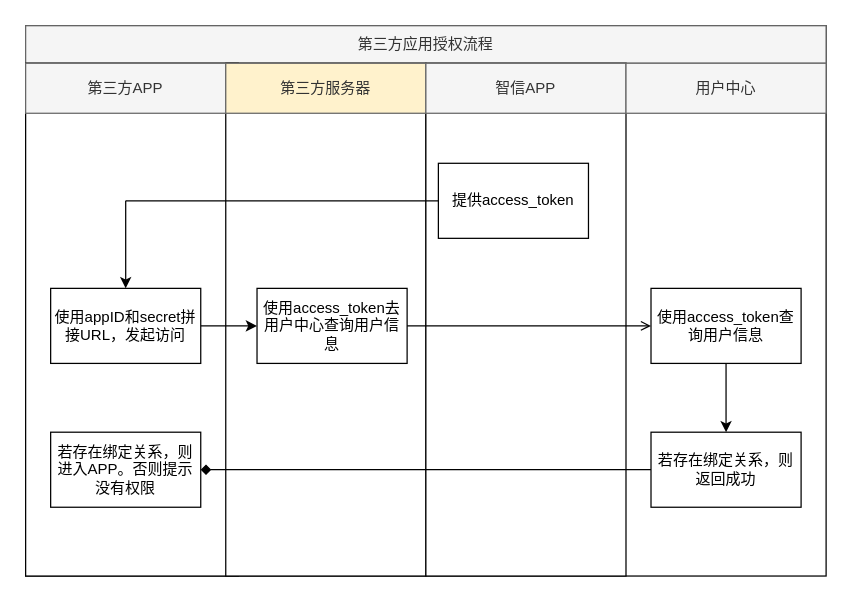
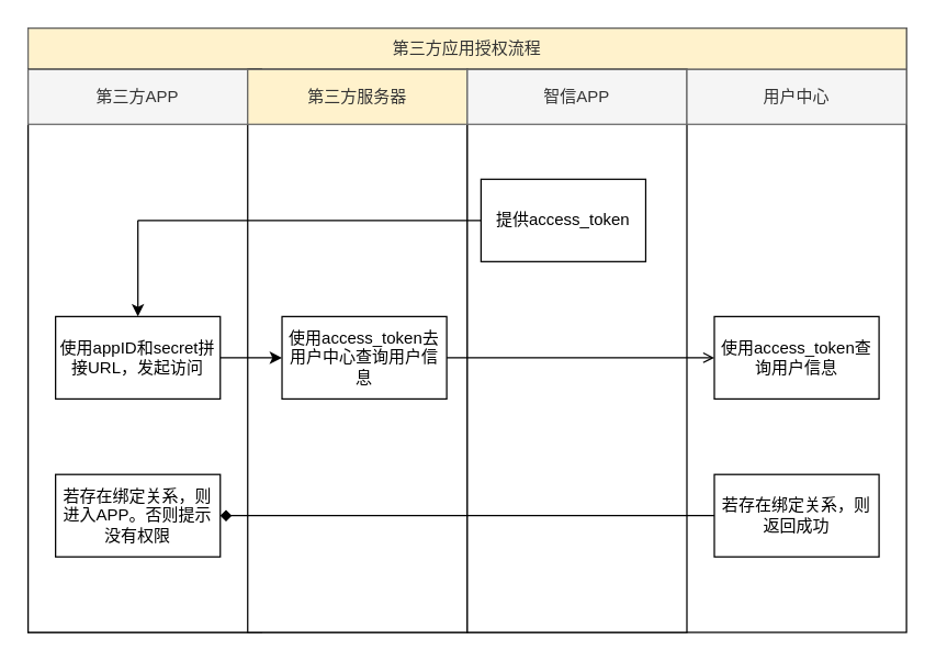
  <mxCell id="0" />
  <mxCell id="1" parent="0" />
  <mxCell id="2" value="" style="rounded=0;whiteSpace=wrap;html=1;" vertex="1" parent="1"><mxGeometry x="20" y="20" width="640" height="440" as="geometry" /></mxCell>
- <mxCell id="3" value="第三方应用授权流程" style="rounded=0;whiteSpace=wrap;html=1;fillColor=#f5f5f5;strokeColor=#666666;fontColor=#333333;" vertex="1" parent="1"><mxGeometry x="20" y="20" width="640" height="30" as="geometry" /></mxCell>
+ <mxCell id="3" value="第三方应用授权流程" style="rounded=0;whiteSpace=wrap;html=1;fillColor=#fff2cc;strokeColor=#666666;fontColor=#333333;" vertex="1" parent="1"><mxGeometry x="20" y="20" width="640" height="30" as="geometry" /></mxCell>
  <mxCell id="4" value="" style="rounded=0;whiteSpace=wrap;html=1;" vertex="1" parent="1"><mxGeometry x="20" y="50" width="170" height="410" as="geometry" /></mxCell>
  <mxCell id="5" value="" style="rounded=0;whiteSpace=wrap;html=1;" vertex="1" parent="1"><mxGeometry x="180" y="50" width="160" height="410" as="geometry" /></mxCell>
  <mxCell id="6" value="" style="rounded=0;whiteSpace=wrap;html=1;" vertex="1" parent="1"><mxGeometry x="340" y="50" width="160" height="410" as="geometry" /></mxCell>
  <mxCell id="7" value="第三方APP" style="rounded=0;whiteSpace=wrap;html=1;fillColor=#f5f5f5;strokeColor=#666666;fontColor=#333333;" vertex="1" parent="1"><mxGeometry x="20" y="50" width="160" height="40" as="geometry" /></mxCell>
  <mxCell id="8" value="第三方服务器" style="rounded=0;whiteSpace=wrap;html=1;fillColor=#fff2cc;strokeColor=#666666;fontColor=#333333;" vertex="1" parent="1"><mxGeometry x="180" y="50" width="160" height="40" as="geometry" /></mxCell>
  <mxCell id="9" value="智信APP" style="rounded=0;whiteSpace=wrap;html=1;fillColor=#f5f5f5;strokeColor=#666666;fontColor=#333333;" vertex="1" parent="1"><mxGeometry x="340" y="50" width="160" height="40" as="geometry" /></mxCell>
  <mxCell id="10" value="用户中心" style="rounded=0;whiteSpace=wrap;html=1;fillColor=#f5f5f5;strokeColor=#666666;fontColor=#333333;" vertex="1" parent="1"><mxGeometry x="500" y="50" width="160" height="40" as="geometry" /></mxCell>
  <mxCell id="11" value="使用access_token去用户中心查询用户信息" style="rounded=0;whiteSpace=wrap;html=1;" vertex="1" parent="1"><mxGeometry x="205" y="230" width="120" height="60" as="geometry" /></mxCell>
  <mxCell id="12" value="" style="endArrow=classic;html=1;entryX=0;entryY=0.5;entryDx=0;entryDy=0;exitX=1;exitY=0.5;exitDx=0;exitDy=0;" edge="1" parent="1" target="11"><mxGeometry width="50" height="50" relative="1" as="geometry"><mxPoint x="160" y="260" as="sourcePoint" /><mxPoint x="180" y="140" as="targetPoint" /></mxGeometry></mxCell>
  <mxCell id="13" value="提供access_token" style="rounded=0;whiteSpace=wrap;html=1;" vertex="1" parent="1"><mxGeometry x="350" y="130" width="120" height="60" as="geometry" /></mxCell>
  <mxCell id="14" value="" style="endArrow=none;html=1;entryX=0;entryY=0.5;entryDx=0;entryDy=0;" edge="1" parent="1" target="13"><mxGeometry width="50" height="50" relative="1" as="geometry"><mxPoint x="100" y="160" as="sourcePoint" /><mxPoint x="255" y="130" as="targetPoint" /></mxGeometry></mxCell>
  <mxCell id="15" value="" style="endArrow=classic;html=1;entryX=0.5;entryY=0;entryDx=0;entryDy=0;" edge="1" parent="1"><mxGeometry width="50" height="50" relative="1" as="geometry"><mxPoint x="100" y="160" as="sourcePoint" /><mxPoint x="100" y="230" as="targetPoint" /></mxGeometry></mxCell>
  <mxCell id="16" value="使用access_token查询用户信息" style="rounded=0;whiteSpace=wrap;html=1;" vertex="1" parent="1"><mxGeometry x="520" y="230" width="120" height="60" as="geometry" /></mxCell>
  <mxCell id="17" value="使用appID和secret拼接URL，发起访问" style="rounded=0;whiteSpace=wrap;html=1;" vertex="1" parent="1"><mxGeometry x="40" y="230" width="120" height="60" as="geometry" /></mxCell>
  <mxCell id="18" value="" style="endArrow=open;html=1;entryX=0;entryY=0.5;entryDx=0;entryDy=0;exitX=1;exitY=0.5;exitDx=0;exitDy=0;" edge="1" parent="1" source="11" target="16"><mxGeometry width="50" height="50" relative="1" as="geometry"><mxPoint x="390" y="290" as="sourcePoint" /><mxPoint x="440" y="240" as="targetPoint" /></mxGeometry></mxCell>
  <mxCell id="19" value="若存在绑定关系，则返回成功" style="rounded=0;whiteSpace=wrap;html=1;" vertex="1" parent="1"><mxGeometry x="520" y="345" width="120" height="60" as="geometry" /></mxCell>
- <mxCell id="20" value="" style="endArrow=classic;html=1;exitX=0.5;exitY=1;exitDx=0;exitDy=0;entryX=0.5;entryY=0;entryDx=0;entryDy=0;" edge="1" parent="1" source="16" target="19"><mxGeometry width="50" height="50" relative="1" as="geometry"><mxPoint x="555" y="345" as="sourcePoint" /><mxPoint x="605" y="295" as="targetPoint" /></mxGeometry></mxCell>
  <mxCell id="21" value="若存在绑定关系，则进入APP。否则提示没有权限" style="rounded=0;whiteSpace=wrap;html=1;" vertex="1" parent="1"><mxGeometry x="40" y="345" width="120" height="60" as="geometry" /></mxCell>
  <mxCell id="22" value="" style="endArrow=diamond;html=1;exitX=0;exitY=0.5;exitDx=0;exitDy=0;" edge="1" parent="1" source="19" target="21"><mxGeometry width="50" height="50" relative="1" as="geometry"><mxPoint x="340" y="440" as="sourcePoint" /><mxPoint x="410.711" y="390" as="targetPoint" /></mxGeometry></mxCell>
